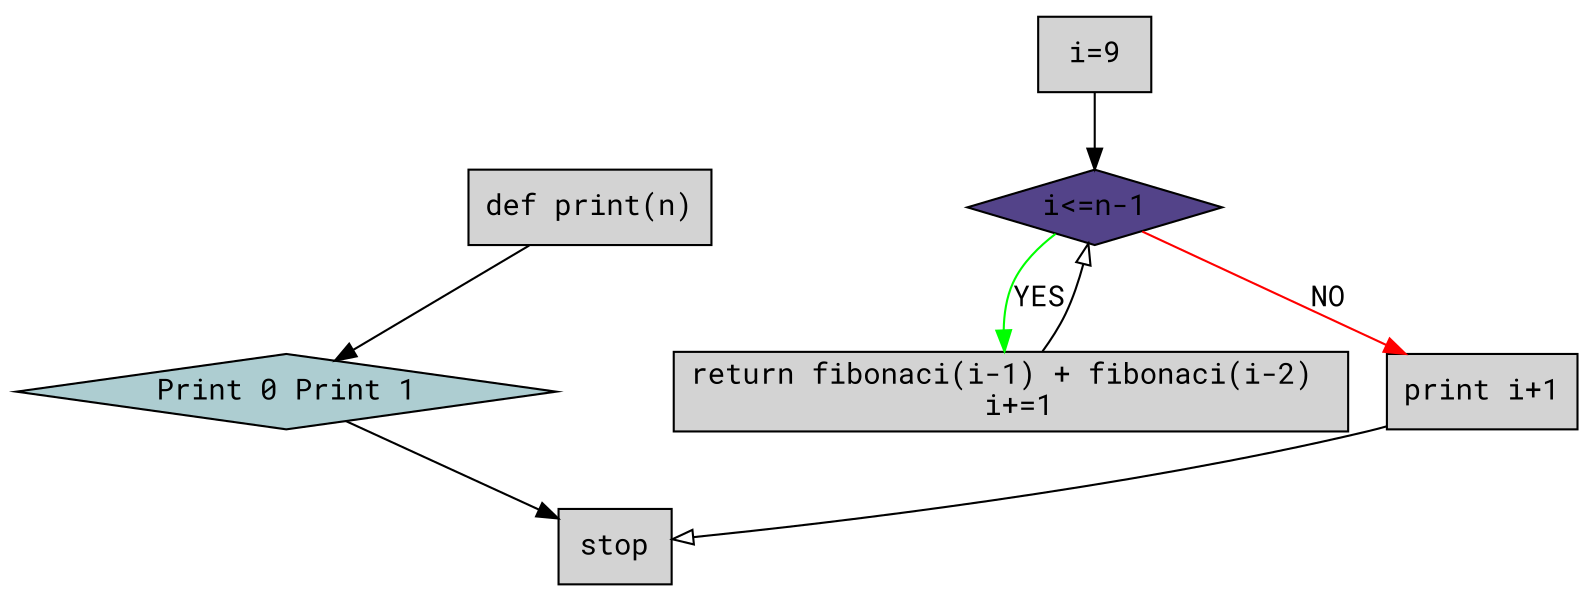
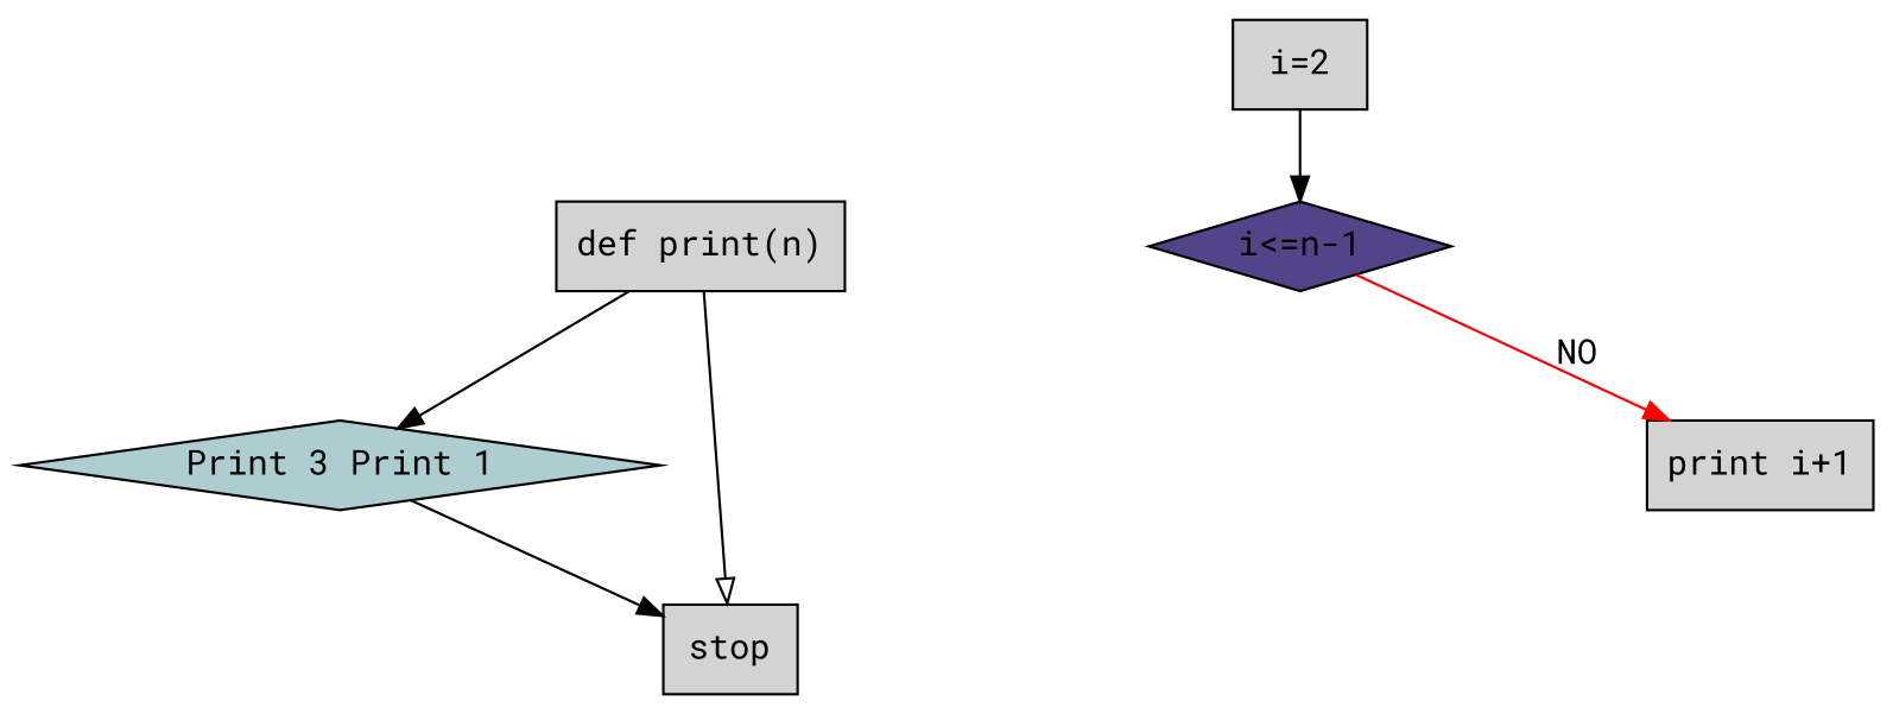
  digraph {
    fontname="Roboto Mono"
    node [fontname="Roboto Mono" shape=box style=filled]
    edge [arrowhead=normal fontname="Roboto Mono"]
    n1 [label="def print(n)"]
-   n2 [fillcolor="#adcdd1" label="Print 0 Print 1" shape=diamond]
+   n2 [fillcolor="#adcdd1" label="Print 3 Print 1" shape=diamond]
    n3 [label=stop]
-   n4 [label="i=9"]
+   n4 [label="i=2"]
    n5 [fillcolor="#534389" label="i<=n-1" shape=diamond]
-   n6 [label="return fibonaci(i-1) + fibonaci(i-2) \n i+=1"]
    n7 [label="print i+1"]
    n1 -> n2
    n2 -> n3
    n4 -> n5
-   n5 -> n6 [color="#00ff00" label=YES]
    n5 -> n7 [color="#ff0000" label=NO]
-   n6 -> n5 [arrowhead=onormal]
-   n7 -> n3 [arrowhead=onormal]
+   n1 -> n3 [arrowhead=onormal]
  }
